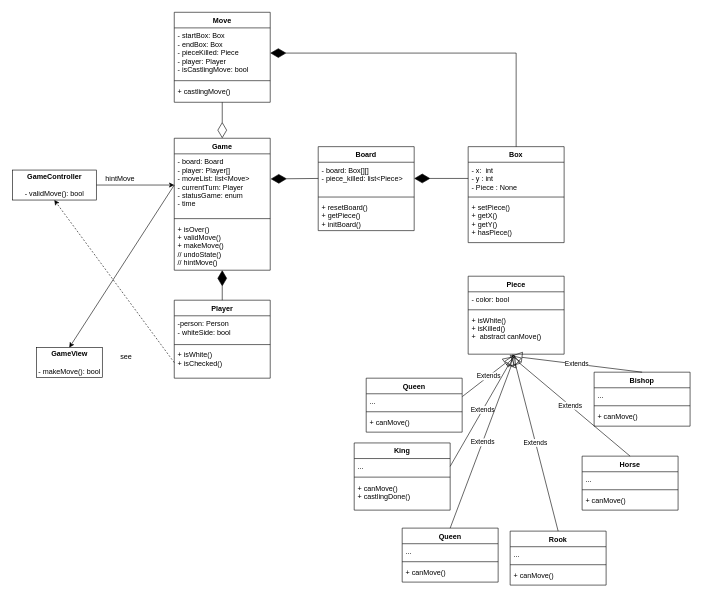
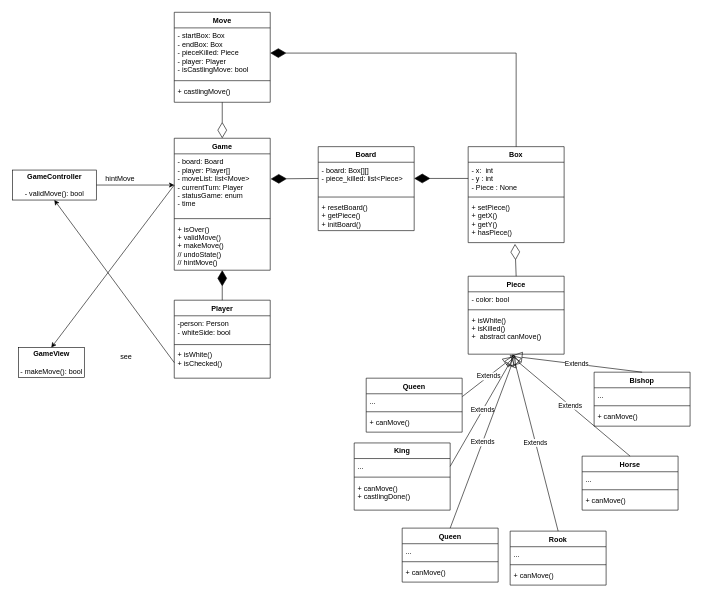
  <mxCell id="0" />
  <mxCell id="1" parent="0" />
  <mxCell id="2" value="Piece" style="swimlane;fontStyle=1;align=center;verticalAlign=top;childLayout=stackLayout;horizontal=1;startSize=26;horizontalStack=0;resizeParent=1;resizeParentMax=0;resizeLast=0;collapsible=1;marginBottom=0;" vertex="1" parent="1"><mxGeometry x="780" y="460" width="160" height="130" as="geometry" /></mxCell>
  <mxCell id="3" value="- color: bool" style="text;strokeColor=none;fillColor=none;align=left;verticalAlign=top;spacingLeft=4;spacingRight=4;overflow=hidden;rotatable=0;points=[[0,0.5],[1,0.5]];portConstraint=eastwest;" vertex="1" parent="2"><mxGeometry y="26" width="160" height="26" as="geometry" /></mxCell>
  <mxCell id="4" value="" style="line;strokeWidth=1;fillColor=none;align=left;verticalAlign=middle;spacingTop=-1;spacingLeft=3;spacingRight=3;rotatable=0;labelPosition=right;points=[];portConstraint=eastwest;" vertex="1" parent="2"><mxGeometry y="52" width="160" height="8" as="geometry" /></mxCell>
  <mxCell id="5" value="+ isWhite()&#10;+ isKilled()&#10;+  abstract canMove()" style="text;strokeColor=none;fillColor=none;align=left;verticalAlign=top;spacingLeft=4;spacingRight=4;overflow=hidden;rotatable=0;points=[[0,0.5],[1,0.5]];portConstraint=eastwest;" vertex="1" parent="2"><mxGeometry y="60" width="160" height="70" as="geometry" /></mxCell>
  <mxCell id="6" value="King" style="swimlane;fontStyle=1;align=center;verticalAlign=top;childLayout=stackLayout;horizontal=1;startSize=26;horizontalStack=0;resizeParent=1;resizeParentMax=0;resizeLast=0;collapsible=1;marginBottom=0;" vertex="1" parent="1"><mxGeometry x="590" y="738" width="160" height="112" as="geometry" /></mxCell>
  <mxCell id="7" value="..." style="text;strokeColor=none;fillColor=none;align=left;verticalAlign=top;spacingLeft=4;spacingRight=4;overflow=hidden;rotatable=0;points=[[0,0.5],[1,0.5]];portConstraint=eastwest;" vertex="1" parent="6"><mxGeometry y="26" width="160" height="26" as="geometry" /></mxCell>
  <mxCell id="8" value="" style="line;strokeWidth=1;fillColor=none;align=left;verticalAlign=middle;spacingTop=-1;spacingLeft=3;spacingRight=3;rotatable=0;labelPosition=right;points=[];portConstraint=eastwest;" vertex="1" parent="6"><mxGeometry y="52" width="160" height="10" as="geometry" /></mxCell>
  <mxCell id="9" value="+ canMove()&#10;+ castlingDone()" style="text;strokeColor=none;fillColor=none;align=left;verticalAlign=top;spacingLeft=4;spacingRight=4;overflow=hidden;rotatable=0;points=[[0,0.5],[1,0.5]];portConstraint=eastwest;" vertex="1" parent="6"><mxGeometry y="62" width="160" height="50" as="geometry" /></mxCell>
  <mxCell id="10" value="Queen" style="swimlane;fontStyle=1;align=center;verticalAlign=top;childLayout=stackLayout;horizontal=1;startSize=26;horizontalStack=0;resizeParent=1;resizeParentMax=0;resizeLast=0;collapsible=1;marginBottom=0;" vertex="1" parent="1"><mxGeometry x="670" y="880" width="160" height="90" as="geometry" /></mxCell>
  <mxCell id="11" value="..." style="text;strokeColor=none;fillColor=none;align=left;verticalAlign=top;spacingLeft=4;spacingRight=4;overflow=hidden;rotatable=0;points=[[0,0.5],[1,0.5]];portConstraint=eastwest;" vertex="1" parent="10"><mxGeometry y="26" width="160" height="26" as="geometry" /></mxCell>
  <mxCell id="12" value="" style="line;strokeWidth=1;fillColor=none;align=left;verticalAlign=middle;spacingTop=-1;spacingLeft=3;spacingRight=3;rotatable=0;labelPosition=right;points=[];portConstraint=eastwest;" vertex="1" parent="10"><mxGeometry y="52" width="160" height="8" as="geometry" /></mxCell>
  <mxCell id="13" value="+ canMove()&#10;" style="text;strokeColor=none;fillColor=none;align=left;verticalAlign=top;spacingLeft=4;spacingRight=4;overflow=hidden;rotatable=0;points=[[0,0.5],[1,0.5]];portConstraint=eastwest;" vertex="1" parent="10"><mxGeometry y="60" width="160" height="30" as="geometry" /></mxCell>
  <mxCell id="14" value="Rook&#10;" style="swimlane;fontStyle=1;align=center;verticalAlign=top;childLayout=stackLayout;horizontal=1;startSize=26;horizontalStack=0;resizeParent=1;resizeParentMax=0;resizeLast=0;collapsible=1;marginBottom=0;" vertex="1" parent="1"><mxGeometry x="850" y="885" width="160" height="90" as="geometry" /></mxCell>
  <mxCell id="15" value="..." style="text;strokeColor=none;fillColor=none;align=left;verticalAlign=top;spacingLeft=4;spacingRight=4;overflow=hidden;rotatable=0;points=[[0,0.5],[1,0.5]];portConstraint=eastwest;" vertex="1" parent="14"><mxGeometry y="26" width="160" height="26" as="geometry" /></mxCell>
  <mxCell id="16" value="" style="line;strokeWidth=1;fillColor=none;align=left;verticalAlign=middle;spacingTop=-1;spacingLeft=3;spacingRight=3;rotatable=0;labelPosition=right;points=[];portConstraint=eastwest;" vertex="1" parent="14"><mxGeometry y="52" width="160" height="8" as="geometry" /></mxCell>
  <mxCell id="17" value="+ canMove()&#10;" style="text;strokeColor=none;fillColor=none;align=left;verticalAlign=top;spacingLeft=4;spacingRight=4;overflow=hidden;rotatable=0;points=[[0,0.5],[1,0.5]];portConstraint=eastwest;" vertex="1" parent="14"><mxGeometry y="60" width="160" height="30" as="geometry" /></mxCell>
  <mxCell id="18" value="Horse" style="swimlane;fontStyle=1;align=center;verticalAlign=top;childLayout=stackLayout;horizontal=1;startSize=26;horizontalStack=0;resizeParent=1;resizeParentMax=0;resizeLast=0;collapsible=1;marginBottom=0;" vertex="1" parent="1"><mxGeometry x="970" y="760" width="160" height="90" as="geometry" /></mxCell>
  <mxCell id="19" value="..." style="text;strokeColor=none;fillColor=none;align=left;verticalAlign=top;spacingLeft=4;spacingRight=4;overflow=hidden;rotatable=0;points=[[0,0.5],[1,0.5]];portConstraint=eastwest;" vertex="1" parent="18"><mxGeometry y="26" width="160" height="26" as="geometry" /></mxCell>
  <mxCell id="20" value="" style="line;strokeWidth=1;fillColor=none;align=left;verticalAlign=middle;spacingTop=-1;spacingLeft=3;spacingRight=3;rotatable=0;labelPosition=right;points=[];portConstraint=eastwest;" vertex="1" parent="18"><mxGeometry y="52" width="160" height="8" as="geometry" /></mxCell>
  <mxCell id="21" value="+ canMove()" style="text;strokeColor=none;fillColor=none;align=left;verticalAlign=top;spacingLeft=4;spacingRight=4;overflow=hidden;rotatable=0;points=[[0,0.5],[1,0.5]];portConstraint=eastwest;" vertex="1" parent="18"><mxGeometry y="60" width="160" height="30" as="geometry" /></mxCell>
  <mxCell id="22" value="Bishop" style="swimlane;fontStyle=1;align=center;verticalAlign=top;childLayout=stackLayout;horizontal=1;startSize=26;horizontalStack=0;resizeParent=1;resizeParentMax=0;resizeLast=0;collapsible=1;marginBottom=0;" vertex="1" parent="1"><mxGeometry x="990" y="620" width="160" height="90" as="geometry" /></mxCell>
  <mxCell id="23" value="..." style="text;strokeColor=none;fillColor=none;align=left;verticalAlign=top;spacingLeft=4;spacingRight=4;overflow=hidden;rotatable=0;points=[[0,0.5],[1,0.5]];portConstraint=eastwest;" vertex="1" parent="22"><mxGeometry y="26" width="160" height="26" as="geometry" /></mxCell>
  <mxCell id="24" value="" style="line;strokeWidth=1;fillColor=none;align=left;verticalAlign=middle;spacingTop=-1;spacingLeft=3;spacingRight=3;rotatable=0;labelPosition=right;points=[];portConstraint=eastwest;" vertex="1" parent="22"><mxGeometry y="52" width="160" height="8" as="geometry" /></mxCell>
  <mxCell id="25" value="+ canMove()" style="text;strokeColor=none;fillColor=none;align=left;verticalAlign=top;spacingLeft=4;spacingRight=4;overflow=hidden;rotatable=0;points=[[0,0.5],[1,0.5]];portConstraint=eastwest;" vertex="1" parent="22"><mxGeometry y="60" width="160" height="30" as="geometry" /></mxCell>
  <mxCell id="26" value="Queen" style="swimlane;fontStyle=1;align=center;verticalAlign=top;childLayout=stackLayout;horizontal=1;startSize=26;horizontalStack=0;resizeParent=1;resizeParentMax=0;resizeLast=0;collapsible=1;marginBottom=0;" vertex="1" parent="1"><mxGeometry x="610" y="630" width="160" height="90" as="geometry" /></mxCell>
  <mxCell id="27" value="..." style="text;strokeColor=none;fillColor=none;align=left;verticalAlign=top;spacingLeft=4;spacingRight=4;overflow=hidden;rotatable=0;points=[[0,0.5],[1,0.5]];portConstraint=eastwest;" vertex="1" parent="26"><mxGeometry y="26" width="160" height="26" as="geometry" /></mxCell>
  <mxCell id="28" value="" style="line;strokeWidth=1;fillColor=none;align=left;verticalAlign=middle;spacingTop=-1;spacingLeft=3;spacingRight=3;rotatable=0;labelPosition=right;points=[];portConstraint=eastwest;" vertex="1" parent="26"><mxGeometry y="52" width="160" height="8" as="geometry" /></mxCell>
  <mxCell id="29" value="+ canMove()" style="text;strokeColor=none;fillColor=none;align=left;verticalAlign=top;spacingLeft=4;spacingRight=4;overflow=hidden;rotatable=0;points=[[0,0.5],[1,0.5]];portConstraint=eastwest;" vertex="1" parent="26"><mxGeometry y="60" width="160" height="30" as="geometry" /></mxCell>
  <mxCell id="30" value="Extends" style="endArrow=block;endSize=16;endFill=0;html=1;rounded=0;entryX=0.465;entryY=0.995;entryDx=0;entryDy=0;entryPerimeter=0;exitX=0.5;exitY=0;exitDx=0;exitDy=0;" edge="1" parent="1" source="14" target="5"><mxGeometry width="160" relative="1" as="geometry"><mxPoint x="810" y="800" as="sourcePoint" /><mxPoint x="950" y="810" as="targetPoint" /></mxGeometry></mxCell>
  <mxCell id="31" value="Extends" style="endArrow=block;endSize=16;endFill=0;html=1;rounded=0;entryX=0.433;entryY=1.017;entryDx=0;entryDy=0;entryPerimeter=0;exitX=0.5;exitY=0;exitDx=0;exitDy=0;" edge="1" parent="1" source="18" target="5"><mxGeometry width="160" relative="1" as="geometry"><mxPoint x="1131.6" y="530" as="sourcePoint" /><mxPoint x="940" y="895" as="targetPoint" /></mxGeometry></mxCell>
  <mxCell id="32" value="Extends" style="endArrow=block;endSize=16;endFill=0;html=1;rounded=0;exitX=1.002;exitY=0.179;exitDx=0;exitDy=0;exitPerimeter=0;entryX=0.478;entryY=1.054;entryDx=0;entryDy=0;entryPerimeter=0;" edge="1" parent="1" source="27" target="5"><mxGeometry width="160" relative="1" as="geometry"><mxPoint x="790" y="810" as="sourcePoint" /><mxPoint x="580" y="500" as="targetPoint" /></mxGeometry></mxCell>
  <mxCell id="33" value="Box" style="swimlane;fontStyle=1;align=center;verticalAlign=top;childLayout=stackLayout;horizontal=1;startSize=26;horizontalStack=0;resizeParent=1;resizeParentMax=0;resizeLast=0;collapsible=1;marginBottom=0;" vertex="1" parent="1"><mxGeometry x="780" y="244" width="160" height="160" as="geometry" /></mxCell>
  <mxCell id="34" value="- x:  int&#10;- y : int&#10;- Piece : None" style="text;strokeColor=none;fillColor=none;align=left;verticalAlign=top;spacingLeft=4;spacingRight=4;overflow=hidden;rotatable=0;points=[[0,0.5],[1,0.5]];portConstraint=eastwest;" vertex="1" parent="33"><mxGeometry y="26" width="160" height="54" as="geometry" /></mxCell>
  <mxCell id="35" value="" style="line;strokeWidth=1;fillColor=none;align=left;verticalAlign=middle;spacingTop=-1;spacingLeft=3;spacingRight=3;rotatable=0;labelPosition=right;points=[];portConstraint=eastwest;" vertex="1" parent="33"><mxGeometry y="80" width="160" height="8" as="geometry" /></mxCell>
  <mxCell id="36" value="+ setPiece()&#10;+ getX()&#10;+ getY()&#10;+ hasPiece()" style="text;strokeColor=none;fillColor=none;align=left;verticalAlign=top;spacingLeft=4;spacingRight=4;overflow=hidden;rotatable=0;points=[[0,0.5],[1,0.5]];portConstraint=eastwest;" vertex="1" parent="33"><mxGeometry y="88" width="160" height="72" as="geometry" /></mxCell>
+ <mxCell id="37" value="" style="endArrow=diamondThin;endFill=0;endSize=24;html=1;rounded=0;entryX=0.488;entryY=1.031;entryDx=0;entryDy=0;entryPerimeter=0;exitX=0.5;exitY=0;exitDx=0;exitDy=0;" edge="1" parent="1" source="2" target="36"><mxGeometry width="160" relative="1" as="geometry"><mxPoint x="910" y="430" as="sourcePoint" /><mxPoint x="940" y="510" as="targetPoint" /></mxGeometry></mxCell>
  <mxCell id="38" value="Board" style="swimlane;fontStyle=1;align=center;verticalAlign=top;childLayout=stackLayout;horizontal=1;startSize=26;horizontalStack=0;resizeParent=1;resizeParentMax=0;resizeLast=0;collapsible=1;marginBottom=0;" vertex="1" parent="1"><mxGeometry x="530" y="244" width="160" height="140" as="geometry" /></mxCell>
  <mxCell id="39" value="- board: Box[][]&#10;- piece_killed: list&lt;Piece&gt;" style="text;strokeColor=none;fillColor=none;align=left;verticalAlign=top;spacingLeft=4;spacingRight=4;overflow=hidden;rotatable=0;points=[[0,0.5],[1,0.5]];portConstraint=eastwest;" vertex="1" parent="38"><mxGeometry y="26" width="160" height="54" as="geometry" /></mxCell>
  <mxCell id="40" value="" style="line;strokeWidth=1;fillColor=none;align=left;verticalAlign=middle;spacingTop=-1;spacingLeft=3;spacingRight=3;rotatable=0;labelPosition=right;points=[];portConstraint=eastwest;" vertex="1" parent="38"><mxGeometry y="80" width="160" height="8" as="geometry" /></mxCell>
  <mxCell id="41" value="+ resetBoard()&#10;+ getPiece()&#10;+ initBoard()&#10;" style="text;strokeColor=none;fillColor=none;align=left;verticalAlign=top;spacingLeft=4;spacingRight=4;overflow=hidden;rotatable=0;points=[[0,0.5],[1,0.5]];portConstraint=eastwest;" vertex="1" parent="38"><mxGeometry y="88" width="160" height="52" as="geometry" /></mxCell>
  <mxCell id="42" value="Extends" style="endArrow=block;endSize=16;endFill=0;html=1;rounded=0;exitX=1;exitY=0.5;exitDx=0;exitDy=0;entryX=0.483;entryY=1.009;entryDx=0;entryDy=0;entryPerimeter=0;" edge="1" parent="1" source="7" target="5"><mxGeometry width="160" relative="1" as="geometry"><mxPoint x="870" y="690" as="sourcePoint" /><mxPoint x="510" y="500" as="targetPoint" /></mxGeometry></mxCell>
  <mxCell id="43" value="Extends" style="endArrow=block;endSize=16;endFill=0;html=1;rounded=0;exitX=0.5;exitY=0;exitDx=0;exitDy=0;entryX=0.488;entryY=1.043;entryDx=0;entryDy=0;entryPerimeter=0;" edge="1" parent="1" source="10" target="5"><mxGeometry width="160" relative="1" as="geometry"><mxPoint x="878.08" y="698.53" as="sourcePoint" /><mxPoint x="700" y="500" as="targetPoint" /></mxGeometry></mxCell>
  <mxCell id="44" value="Extends" style="endArrow=block;endSize=16;endFill=0;html=1;rounded=0;exitX=0.5;exitY=0;exitDx=0;exitDy=0;entryX=0.448;entryY=1.043;entryDx=0;entryDy=0;entryPerimeter=0;" edge="1" parent="1" source="22" target="5"><mxGeometry width="160" relative="1" as="geometry"><mxPoint x="600" y="660" as="sourcePoint" /><mxPoint x="760" y="660" as="targetPoint" /></mxGeometry></mxCell>
  <mxCell id="45" value="" style="endArrow=diamondThin;endFill=1;endSize=24;html=1;rounded=0;exitX=0;exitY=0.5;exitDx=0;exitDy=0;entryX=1;entryY=0.5;entryDx=0;entryDy=0;" edge="1" parent="1" source="34" target="39"><mxGeometry width="160" relative="1" as="geometry"><mxPoint x="610" y="380" as="sourcePoint" /><mxPoint x="760" y="370" as="targetPoint" /></mxGeometry></mxCell>
  <mxCell id="46" value="Game" style="swimlane;fontStyle=1;align=center;verticalAlign=top;childLayout=stackLayout;horizontal=1;startSize=26;horizontalStack=0;resizeParent=1;resizeParentMax=0;resizeLast=0;collapsible=1;marginBottom=0;" vertex="1" parent="1"><mxGeometry x="290" y="230" width="160" height="220" as="geometry" /></mxCell>
  <mxCell id="47" value="- board: Board&#10;- player: Player[]&#10;- moveList: list&lt;Move&gt;&#10;- currentTurn: Player&#10;- statusGame: enum&#10;- time&#10;&#10;" style="text;strokeColor=none;fillColor=none;align=left;verticalAlign=top;spacingLeft=4;spacingRight=4;overflow=hidden;rotatable=0;points=[[0,0.5],[1,0.5]];portConstraint=eastwest;" vertex="1" parent="46"><mxGeometry y="26" width="160" height="104" as="geometry" /></mxCell>
  <mxCell id="48" value="" style="line;strokeWidth=1;fillColor=none;align=left;verticalAlign=middle;spacingTop=-1;spacingLeft=3;spacingRight=3;rotatable=0;labelPosition=right;points=[];portConstraint=eastwest;" vertex="1" parent="46"><mxGeometry y="130" width="160" height="8" as="geometry" /></mxCell>
  <mxCell id="49" value="+ isOver()&#10;+ validMove()&#10;+ makeMove()&#10;// undoState()&#10;// hintMove()&#10;" style="text;strokeColor=none;fillColor=none;align=left;verticalAlign=top;spacingLeft=4;spacingRight=4;overflow=hidden;rotatable=0;points=[[0,0.5],[1,0.5]];portConstraint=eastwest;" vertex="1" parent="46"><mxGeometry y="138" width="160" height="82" as="geometry" /></mxCell>
  <mxCell id="50" value="" style="endArrow=diamondThin;endFill=1;endSize=24;html=1;rounded=0;exitX=0;exitY=0.5;exitDx=0;exitDy=0;entryX=1.005;entryY=0.402;entryDx=0;entryDy=0;entryPerimeter=0;" edge="1" parent="1" source="39" target="47"><mxGeometry width="160" relative="1" as="geometry"><mxPoint x="370" y="370" as="sourcePoint" /><mxPoint x="530" y="370" as="targetPoint" /></mxGeometry></mxCell>
  <mxCell id="51" value="Move" style="swimlane;fontStyle=1;align=center;verticalAlign=top;childLayout=stackLayout;horizontal=1;startSize=26;horizontalStack=0;resizeParent=1;resizeParentMax=0;resizeLast=0;collapsible=1;marginBottom=0;" vertex="1" parent="1"><mxGeometry x="290" y="20" width="160" height="150" as="geometry" /></mxCell>
  <mxCell id="52" value="- startBox: Box&#10;- endBox: Box&#10;- pieceKilled: Piece&#10;- player: Player&#10;- isCastlingMove: bool" style="text;strokeColor=none;fillColor=none;align=left;verticalAlign=top;spacingLeft=4;spacingRight=4;overflow=hidden;rotatable=0;points=[[0,0.5],[1,0.5]];portConstraint=eastwest;" vertex="1" parent="51"><mxGeometry y="26" width="160" height="84" as="geometry" /></mxCell>
  <mxCell id="53" value="" style="line;strokeWidth=1;fillColor=none;align=left;verticalAlign=middle;spacingTop=-1;spacingLeft=3;spacingRight=3;rotatable=0;labelPosition=right;points=[];portConstraint=eastwest;" vertex="1" parent="51"><mxGeometry y="110" width="160" height="8" as="geometry" /></mxCell>
  <mxCell id="54" value="+ castlingMove()" style="text;strokeColor=none;fillColor=none;align=left;verticalAlign=top;spacingLeft=4;spacingRight=4;overflow=hidden;rotatable=0;points=[[0,0.5],[1,0.5]];portConstraint=eastwest;" vertex="1" parent="51"><mxGeometry y="118" width="160" height="32" as="geometry" /></mxCell>
  <mxCell id="55" value="" style="endArrow=diamondThin;endFill=0;endSize=24;html=1;rounded=0;entryX=0.5;entryY=0;entryDx=0;entryDy=0;" edge="1" parent="1" source="54" target="46"><mxGeometry width="160" relative="1" as="geometry"><mxPoint x="470" y="120" as="sourcePoint" /><mxPoint x="630" y="120" as="targetPoint" /></mxGeometry></mxCell>
  <mxCell id="56" value="" style="endArrow=diamondThin;endFill=1;endSize=24;html=1;rounded=0;exitX=0.5;exitY=0;exitDx=0;exitDy=0;entryX=1;entryY=0.5;entryDx=0;entryDy=0;" edge="1" parent="1" source="33" target="52"><mxGeometry width="160" relative="1" as="geometry"><mxPoint x="560" y="210" as="sourcePoint" /><mxPoint x="720" y="210" as="targetPoint" /><Array as="points"><mxPoint x="860" y="88" /></Array></mxGeometry></mxCell>
  <mxCell id="57" value="Player" style="swimlane;fontStyle=1;align=center;verticalAlign=top;childLayout=stackLayout;horizontal=1;startSize=26;horizontalStack=0;resizeParent=1;resizeParentMax=0;resizeLast=0;collapsible=1;marginBottom=0;" vertex="1" parent="1"><mxGeometry x="290" y="500" width="160" height="130" as="geometry" /></mxCell>
  <mxCell id="58" value="-person: Person&#10;- whiteSide: bool" style="text;strokeColor=none;fillColor=none;align=left;verticalAlign=top;spacingLeft=4;spacingRight=4;overflow=hidden;rotatable=0;points=[[0,0.5],[1,0.5]];portConstraint=eastwest;" vertex="1" parent="57"><mxGeometry y="26" width="160" height="44" as="geometry" /></mxCell>
  <mxCell id="59" value="" style="line;strokeWidth=1;fillColor=none;align=left;verticalAlign=middle;spacingTop=-1;spacingLeft=3;spacingRight=3;rotatable=0;labelPosition=right;points=[];portConstraint=eastwest;" vertex="1" parent="57"><mxGeometry y="70" width="160" height="8" as="geometry" /></mxCell>
  <mxCell id="60" value="+ isWhite()&#10;+ isChecked()" style="text;strokeColor=none;fillColor=none;align=left;verticalAlign=top;spacingLeft=4;spacingRight=4;overflow=hidden;rotatable=0;points=[[0,0.5],[1,0.5]];portConstraint=eastwest;" vertex="1" parent="57"><mxGeometry y="78" width="160" height="52" as="geometry" /></mxCell>
  <mxCell id="61" value="" style="endArrow=diamondThin;endFill=1;endSize=24;html=1;rounded=0;exitX=0.5;exitY=0;exitDx=0;exitDy=0;" edge="1" parent="1" source="57" target="49"><mxGeometry width="160" relative="1" as="geometry"><mxPoint x="460" y="370" as="sourcePoint" /><mxPoint x="620" y="370" as="targetPoint" /></mxGeometry></mxCell>
  <mxCell id="62" style="edgeStyle=orthogonalEdgeStyle;rounded=0;orthogonalLoop=1;jettySize=auto;html=1;" edge="1" parent="1" source="63" target="47"><mxGeometry relative="1" as="geometry" /></mxCell>
  <mxCell id="63" value="&lt;b&gt;GameController&lt;/b&gt;&lt;br&gt;&lt;br&gt;- validMove(): bool" style="html=1;" vertex="1" parent="1"><mxGeometry x="20" y="283" width="140" height="50" as="geometry" /></mxCell>
- <mxCell id="64" value="&lt;b&gt;GameView&lt;/b&gt;&lt;br&gt;&lt;br&gt;- makeMove(): bool" style="html=1;" vertex="1" parent="1"><mxGeometry x="60" y="579" width="110" height="50" as="geometry" /></mxCell>
- <mxCell id="65" value="" style="endArrow=classic;html=1;rounded=0;exitX=0;exitY=0.5;exitDx=0;exitDy=0;entryX=0.5;entryY=1;entryDx=0;entryDy=0;dashed=1;" edge="1" parent="1" source="60" target="63"><mxGeometry width="50" height="50" relative="1" as="geometry"><mxPoint x="360" y="400" as="sourcePoint" /><mxPoint x="410" y="350" as="targetPoint" /></mxGeometry></mxCell>
+ <mxCell id="64" value="&lt;b&gt;GameView&lt;/b&gt;&lt;br&gt;&lt;br&gt;- makeMove(): bool" style="html=1;" vertex="1" parent="1"><mxGeometry x="30" y="579" width="110" height="50" as="geometry" /></mxCell>
+ <mxCell id="65" value="" style="endArrow=classic;html=1;rounded=0;exitX=0;exitY=0.5;exitDx=0;exitDy=0;entryX=0.5;entryY=1;entryDx=0;entryDy=0;" edge="1" parent="1" source="60" target="63"><mxGeometry width="50" height="50" relative="1" as="geometry"><mxPoint x="360" y="400" as="sourcePoint" /><mxPoint x="410" y="350" as="targetPoint" /></mxGeometry></mxCell>
  <mxCell id="66" value="" style="endArrow=classic;html=1;rounded=0;exitX=0;exitY=0.5;exitDx=0;exitDy=0;entryX=0.5;entryY=0;entryDx=0;entryDy=0;" edge="1" parent="1" source="47" target="64"><mxGeometry width="50" height="50" relative="1" as="geometry"><mxPoint x="235" y="660.5" as="sourcePoint" /><mxPoint x="30" y="420" as="targetPoint" /></mxGeometry></mxCell>
  <mxCell id="67" value="hintMove" style="text;html=1;strokeColor=none;fillColor=none;align=center;verticalAlign=middle;whiteSpace=wrap;rounded=0;" vertex="1" parent="1"><mxGeometry x="170" y="283" width="60" height="30" as="geometry" /></mxCell>
  <mxCell id="68" value="see" style="text;html=1;strokeColor=none;fillColor=none;align=center;verticalAlign=middle;whiteSpace=wrap;rounded=0;" vertex="1" parent="1"><mxGeometry x="180" y="579" width="60" height="30" as="geometry" /></mxCell>
